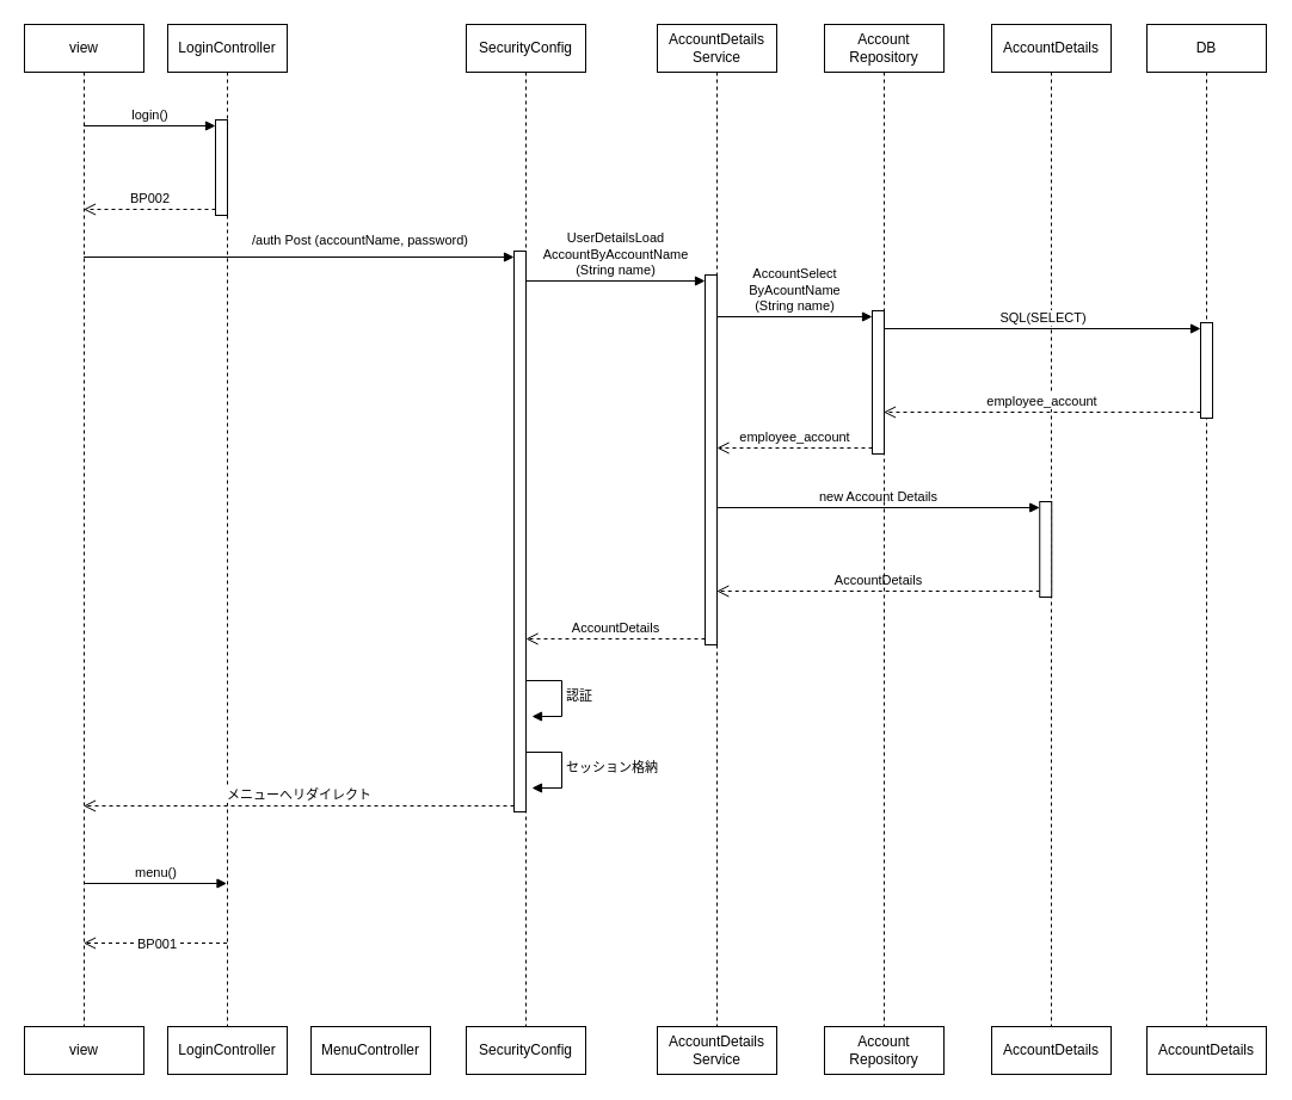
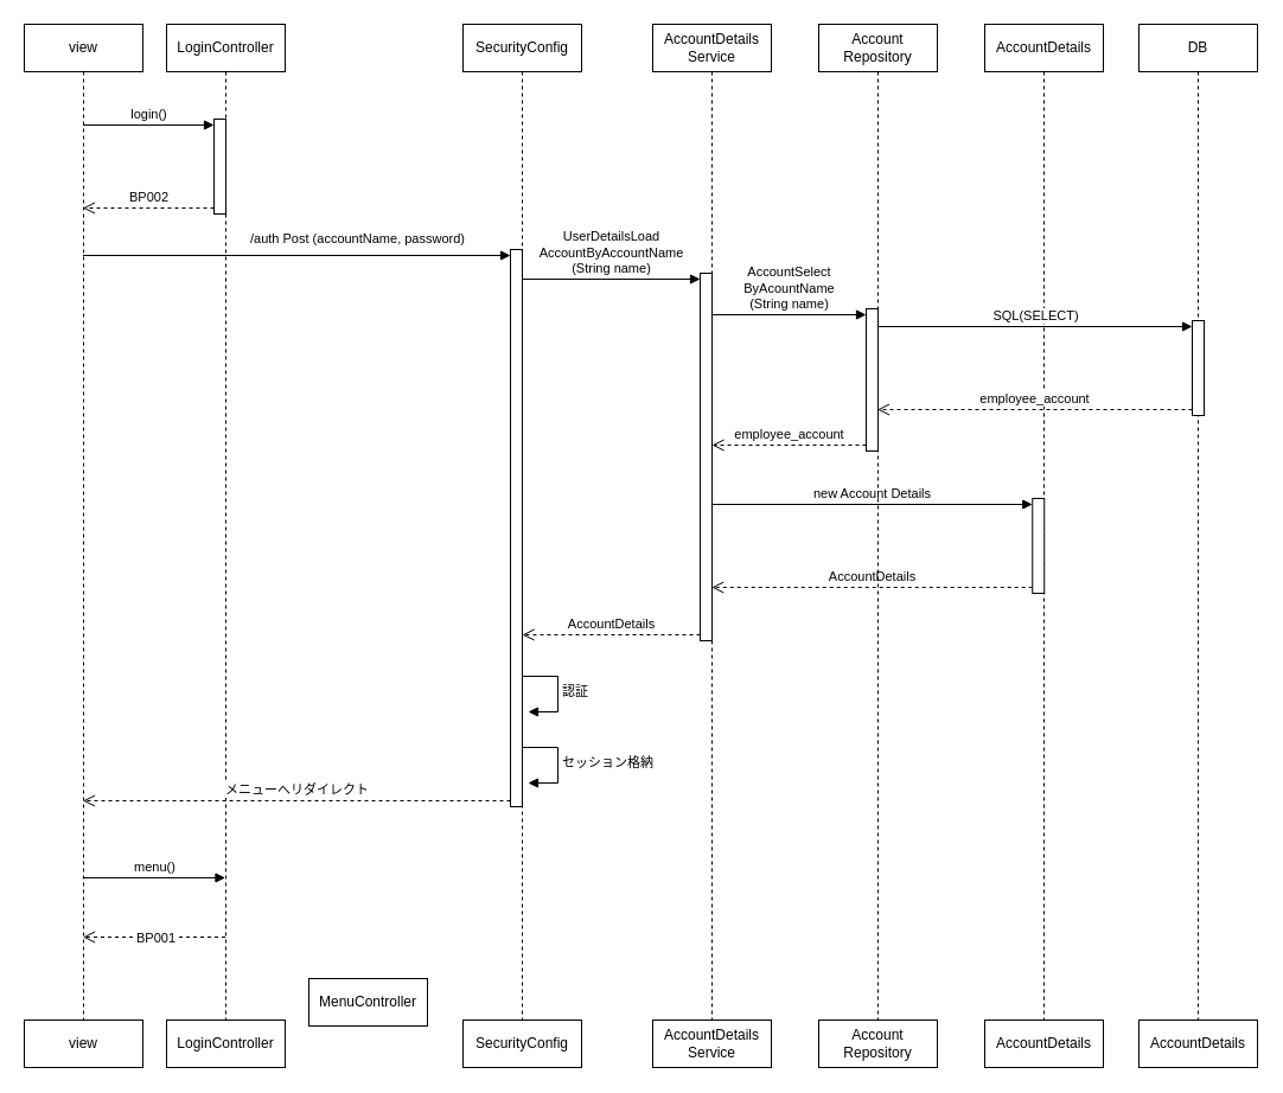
  <mxCell id="0" />
  <mxCell id="1" parent="0" />
  <mxCell id="2" value="DB" style="shape=umlLifeline;perimeter=lifelinePerimeter;whiteSpace=wrap;html=1;container=1;dropTarget=0;collapsible=0;recursiveResize=0;outlineConnect=0;portConstraint=eastwest;newEdgeStyle={&quot;curved&quot;:0,&quot;rounded&quot;:0};" parent="1" vertex="1"><mxGeometry x="960" y="20" width="100" height="840" as="geometry" /></mxCell>
  <mxCell id="3" value="" style="html=1;points=[[0,0,0,0,5],[0,1,0,0,-5],[1,0,0,0,5],[1,1,0,0,-5]];perimeter=orthogonalPerimeter;outlineConnect=0;targetShapes=umlLifeline;portConstraint=eastwest;newEdgeStyle={&quot;curved&quot;:0,&quot;rounded&quot;:0};" parent="2" vertex="1"><mxGeometry x="45" y="250" width="10" height="80" as="geometry" /></mxCell>
  <mxCell id="4" value="AccountDetails" style="shape=umlLifeline;perimeter=lifelinePerimeter;whiteSpace=wrap;html=1;container=1;dropTarget=0;collapsible=0;recursiveResize=0;outlineConnect=0;portConstraint=eastwest;newEdgeStyle={&quot;curved&quot;:0,&quot;rounded&quot;:0};" parent="1" vertex="1"><mxGeometry x="830" y="20" width="100" height="840" as="geometry" /></mxCell>
  <mxCell id="5" value="" style="html=1;points=[[0,0,0,0,5],[0,1,0,0,-5],[1,0,0,0,5],[1,1,0,0,-5]];perimeter=orthogonalPerimeter;outlineConnect=0;targetShapes=umlLifeline;portConstraint=eastwest;newEdgeStyle={&quot;curved&quot;:0,&quot;rounded&quot;:0};" parent="4" vertex="1"><mxGeometry x="40.25" y="400" width="10" height="80" as="geometry" /></mxCell>
  <mxCell id="6" value="new Account Details" style="html=1;verticalAlign=bottom;endArrow=block;curved=0;rounded=0;entryX=0;entryY=0;entryDx=0;entryDy=5;" parent="4" target="5" edge="1"><mxGeometry relative="1" as="geometry"><mxPoint x="-230.25" y="405" as="sourcePoint" /></mxGeometry></mxCell>
  <mxCell id="7" value="AccountDetails" style="html=1;verticalAlign=bottom;endArrow=open;dashed=1;endSize=8;curved=0;rounded=0;exitX=0;exitY=1;exitDx=0;exitDy=-5;" parent="4" source="5" edge="1"><mxGeometry relative="1" as="geometry"><mxPoint x="-230.25" y="475" as="targetPoint" /></mxGeometry></mxCell>
  <mxCell id="8" value="Account&lt;div&gt;Repository&lt;/div&gt;" style="shape=umlLifeline;perimeter=lifelinePerimeter;whiteSpace=wrap;html=1;container=1;dropTarget=0;collapsible=0;recursiveResize=0;outlineConnect=0;portConstraint=eastwest;newEdgeStyle={&quot;curved&quot;:0,&quot;rounded&quot;:0};" parent="1" vertex="1"><mxGeometry x="690" y="20" width="100" height="840" as="geometry" /></mxCell>
  <mxCell id="9" value="" style="html=1;points=[[0,0,0,0,5],[0,1,0,0,-5],[1,0,0,0,5],[1,1,0,0,-5]];perimeter=orthogonalPerimeter;outlineConnect=0;targetShapes=umlLifeline;portConstraint=eastwest;newEdgeStyle={&quot;curved&quot;:0,&quot;rounded&quot;:0};" parent="8" vertex="1"><mxGeometry x="40" y="240" width="10" height="120" as="geometry" /></mxCell>
  <mxCell id="10" value="AccountDetails&lt;div&gt;Service&lt;/div&gt;" style="shape=umlLifeline;perimeter=lifelinePerimeter;whiteSpace=wrap;html=1;container=1;dropTarget=0;collapsible=0;recursiveResize=0;outlineConnect=0;portConstraint=eastwest;newEdgeStyle={&quot;curved&quot;:0,&quot;rounded&quot;:0};" parent="1" vertex="1"><mxGeometry x="550" y="20" width="100" height="840" as="geometry" /></mxCell>
  <mxCell id="11" value="" style="html=1;points=[[0,0,0,0,5],[0,1,0,0,-5],[1,0,0,0,5],[1,1,0,0,-5]];perimeter=orthogonalPerimeter;outlineConnect=0;targetShapes=umlLifeline;portConstraint=eastwest;newEdgeStyle={&quot;curved&quot;:0,&quot;rounded&quot;:0};" parent="10" vertex="1"><mxGeometry x="40" y="210" width="10" height="310" as="geometry" /></mxCell>
  <mxCell id="12" value="SecurityConfig" style="shape=umlLifeline;perimeter=lifelinePerimeter;whiteSpace=wrap;html=1;container=1;dropTarget=0;collapsible=0;recursiveResize=0;outlineConnect=0;portConstraint=eastwest;newEdgeStyle={&quot;curved&quot;:0,&quot;rounded&quot;:0};" parent="1" vertex="1"><mxGeometry x="390" y="20" width="100" height="840" as="geometry" /></mxCell>
  <mxCell id="13" value="" style="html=1;points=[[0,0,0,0,5],[0,1,0,0,-5],[1,0,0,0,5],[1,1,0,0,-5]];perimeter=orthogonalPerimeter;outlineConnect=0;targetShapes=umlLifeline;portConstraint=eastwest;newEdgeStyle={&quot;curved&quot;:0,&quot;rounded&quot;:0};" parent="12" vertex="1"><mxGeometry x="40" y="190" width="10" height="470" as="geometry" /></mxCell>
  <mxCell id="14" value="LoginController" style="shape=umlLifeline;perimeter=lifelinePerimeter;whiteSpace=wrap;html=1;container=1;dropTarget=0;collapsible=0;recursiveResize=0;outlineConnect=0;portConstraint=eastwest;newEdgeStyle={&quot;curved&quot;:0,&quot;rounded&quot;:0};" parent="1" vertex="1"><mxGeometry x="140" y="20" width="100" height="840" as="geometry" /></mxCell>
  <mxCell id="15" value="" style="html=1;points=[[0,0,0,0,5],[0,1,0,0,-5],[1,0,0,0,5],[1,1,0,0,-5]];perimeter=orthogonalPerimeter;outlineConnect=0;targetShapes=umlLifeline;portConstraint=eastwest;newEdgeStyle={&quot;curved&quot;:0,&quot;rounded&quot;:0};" parent="14" vertex="1"><mxGeometry x="40" y="80" width="10" height="80" as="geometry" /></mxCell>
  <mxCell id="16" value="view" style="shape=umlLifeline;perimeter=lifelinePerimeter;whiteSpace=wrap;html=1;container=1;dropTarget=0;collapsible=0;recursiveResize=0;outlineConnect=0;portConstraint=eastwest;newEdgeStyle={&quot;curved&quot;:0,&quot;rounded&quot;:0};" parent="1" vertex="1"><mxGeometry x="20" y="20" width="100" height="840" as="geometry" /></mxCell>
  <mxCell id="17" value="login()" style="html=1;verticalAlign=bottom;endArrow=block;curved=0;rounded=0;entryX=0;entryY=0;entryDx=0;entryDy=5;" parent="1" source="16" target="15" edge="1"><mxGeometry relative="1" as="geometry"><mxPoint x="110" y="105" as="sourcePoint" /></mxGeometry></mxCell>
  <mxCell id="18" value="BP002" style="html=1;verticalAlign=bottom;endArrow=open;dashed=1;endSize=8;curved=0;rounded=0;exitX=0;exitY=1;exitDx=0;exitDy=-5;" parent="1" source="15" target="16" edge="1"><mxGeometry relative="1" as="geometry"><mxPoint x="110" y="175" as="targetPoint" /></mxGeometry></mxCell>
  <mxCell id="19" value="/auth Post (accountName, password)" style="html=1;verticalAlign=bottom;endArrow=block;curved=0;rounded=0;entryX=0;entryY=0;entryDx=0;entryDy=5;" parent="1" source="16" target="13" edge="1"><mxGeometry x="0.279" y="5" relative="1" as="geometry"><mxPoint x="350" y="215" as="sourcePoint" /><mxPoint as="offset" /></mxGeometry></mxCell>
  <mxCell id="20" value="メニューへリダイレクト" style="html=1;verticalAlign=bottom;endArrow=open;dashed=1;endSize=8;curved=0;rounded=0;exitX=0;exitY=1;exitDx=0;exitDy=-5;" parent="1" source="13" target="16" edge="1"><mxGeometry x="-0.001" relative="1" as="geometry"><mxPoint x="350" y="285" as="targetPoint" /><mxPoint as="offset" /></mxGeometry></mxCell>
  <mxCell id="21" value="UserDetails&lt;span style=&quot;background-color: light-dark(#ffffff, var(--ge-dark-color, #121212)); color: light-dark(rgb(0, 0, 0), rgb(255, 255, 255));&quot;&gt;Load&lt;/span&gt;&lt;div&gt;&lt;span style=&quot;background-color: light-dark(#ffffff, var(--ge-dark-color, #121212)); color: light-dark(rgb(0, 0, 0), rgb(255, 255, 255));&quot;&gt;Account&lt;/span&gt;&lt;span style=&quot;background-color: light-dark(#ffffff, var(--ge-dark-color, #121212)); color: light-dark(rgb(0, 0, 0), rgb(255, 255, 255));&quot;&gt;ByAccountName&lt;/span&gt;&lt;/div&gt;&lt;div&gt;&lt;span style=&quot;background-color: light-dark(#ffffff, var(--ge-dark-color, #121212)); color: light-dark(rgb(0, 0, 0), rgb(255, 255, 255));&quot;&gt;(String name)&lt;/span&gt;&lt;/div&gt;" style="html=1;verticalAlign=bottom;endArrow=block;curved=0;rounded=0;entryX=0;entryY=0;entryDx=0;entryDy=5;" parent="1" source="12" target="11" edge="1"><mxGeometry x="-0.003" relative="1" as="geometry"><mxPoint x="470" y="235" as="sourcePoint" /><mxPoint as="offset" /></mxGeometry></mxCell>
  <mxCell id="22" value="AccountDetails" style="html=1;verticalAlign=bottom;endArrow=open;dashed=1;endSize=8;curved=0;rounded=0;exitX=0;exitY=1;exitDx=0;exitDy=-5;" parent="1" source="11" target="13" edge="1"><mxGeometry relative="1" as="geometry"><mxPoint x="470" y="305" as="targetPoint" /></mxGeometry></mxCell>
  <mxCell id="23" value="AccountSelect&lt;div&gt;ByAcountName&lt;/div&gt;&lt;div&gt;(String name)&lt;/div&gt;" style="html=1;verticalAlign=bottom;endArrow=block;curved=0;rounded=0;entryX=0;entryY=0;entryDx=0;entryDy=5;" parent="1" source="10" target="9" edge="1"><mxGeometry relative="1" as="geometry"><mxPoint x="630" y="265" as="sourcePoint" /></mxGeometry></mxCell>
  <mxCell id="24" value="employee_account" style="html=1;verticalAlign=bottom;endArrow=open;dashed=1;endSize=8;curved=0;rounded=0;exitX=0;exitY=1;exitDx=0;exitDy=-5;" parent="1" source="9" target="11" edge="1"><mxGeometry relative="1" as="geometry"><mxPoint x="630" y="335" as="targetPoint" /></mxGeometry></mxCell>
  <mxCell id="25" value="SQL(SELECT)" style="html=1;verticalAlign=bottom;endArrow=block;curved=0;rounded=0;entryX=0;entryY=0;entryDx=0;entryDy=5;" parent="1" source="8" target="3" edge="1"><mxGeometry relative="1" as="geometry"><mxPoint x="800" y="285" as="sourcePoint" /></mxGeometry></mxCell>
  <mxCell id="26" value="employee_account" style="html=1;verticalAlign=bottom;endArrow=open;dashed=1;endSize=8;curved=0;rounded=0;exitX=0;exitY=1;exitDx=0;exitDy=-5;" parent="1" source="3" target="8" edge="1"><mxGeometry x="0.002" relative="1" as="geometry"><mxPoint x="800" y="355" as="targetPoint" /><mxPoint as="offset" /></mxGeometry></mxCell>
  <mxCell id="27" value="認証" style="html=1;align=left;spacingLeft=2;endArrow=block;rounded=0;edgeStyle=orthogonalEdgeStyle;curved=0;rounded=0;" parent="1" edge="1"><mxGeometry relative="1" as="geometry"><mxPoint x="440" y="570" as="sourcePoint" /><Array as="points"><mxPoint x="470" y="600" /></Array><mxPoint x="445" y="600" as="targetPoint" /></mxGeometry></mxCell>
  <mxCell id="28" value="セッション格納" style="html=1;align=left;spacingLeft=2;endArrow=block;rounded=0;edgeStyle=orthogonalEdgeStyle;curved=0;rounded=0;" parent="1" edge="1"><mxGeometry relative="1" as="geometry"><mxPoint x="440" y="630" as="sourcePoint" /><Array as="points"><mxPoint x="470" y="660" /></Array><mxPoint x="445" y="660" as="targetPoint" /></mxGeometry></mxCell>
  <mxCell id="29" value="menu()" style="html=1;verticalAlign=bottom;endArrow=block;curved=0;rounded=0;" parent="1" edge="1"><mxGeometry relative="1" as="geometry"><mxPoint x="69.5" y="740" as="sourcePoint" /><mxPoint x="189.5" y="740" as="targetPoint" /></mxGeometry></mxCell>
  <mxCell id="30" value="BP001" style="html=1;verticalAlign=bottom;endArrow=open;dashed=1;endSize=8;curved=0;rounded=0;" parent="1" edge="1"><mxGeometry x="-0.008" y="10" relative="1" as="geometry"><mxPoint x="69.5" y="790" as="targetPoint" /><mxPoint x="189.5" y="790" as="sourcePoint" /><mxPoint x="1" as="offset" /></mxGeometry></mxCell>
  <mxCell id="31" value="view" style="shape=umlLifeline;perimeter=lifelinePerimeter;whiteSpace=wrap;html=1;container=1;dropTarget=0;collapsible=0;recursiveResize=0;outlineConnect=0;portConstraint=eastwest;newEdgeStyle={&quot;curved&quot;:0,&quot;rounded&quot;:0};" parent="1" vertex="1"><mxGeometry x="20" y="860" width="100" height="40" as="geometry" /></mxCell>
  <mxCell id="32" value="LoginController" style="shape=umlLifeline;perimeter=lifelinePerimeter;whiteSpace=wrap;html=1;container=1;dropTarget=0;collapsible=0;recursiveResize=0;outlineConnect=0;portConstraint=eastwest;newEdgeStyle={&quot;curved&quot;:0,&quot;rounded&quot;:0};" parent="1" vertex="1"><mxGeometry x="140" y="860" width="100" height="40" as="geometry" /></mxCell>
  <mxCell id="33" value="AccountDetails&lt;div&gt;Service&lt;/div&gt;" style="shape=umlLifeline;perimeter=lifelinePerimeter;whiteSpace=wrap;html=1;container=1;dropTarget=0;collapsible=0;recursiveResize=0;outlineConnect=0;portConstraint=eastwest;newEdgeStyle={&quot;curved&quot;:0,&quot;rounded&quot;:0};" parent="1" vertex="1"><mxGeometry x="550" y="860" width="100" height="40" as="geometry" /></mxCell>
  <mxCell id="34" value="SecurityConfig" style="shape=umlLifeline;perimeter=lifelinePerimeter;whiteSpace=wrap;html=1;container=1;dropTarget=0;collapsible=0;recursiveResize=0;outlineConnect=0;portConstraint=eastwest;newEdgeStyle={&quot;curved&quot;:0,&quot;rounded&quot;:0};" parent="1" vertex="1"><mxGeometry x="390" y="860" width="100" height="40" as="geometry" /></mxCell>
- <mxCell id="35" value="MenuController" style="shape=umlLifeline;perimeter=lifelinePerimeter;whiteSpace=wrap;html=1;container=1;dropTarget=0;collapsible=0;recursiveResize=0;outlineConnect=0;portConstraint=eastwest;newEdgeStyle={&quot;curved&quot;:0,&quot;rounded&quot;:0};" parent="1" vertex="1"><mxGeometry x="260" y="860" width="100" height="40" as="geometry" /></mxCell>
+ <mxCell id="35" value="MenuController" style="shape=umlLifeline;perimeter=lifelinePerimeter;whiteSpace=wrap;html=1;container=1;dropTarget=0;collapsible=0;recursiveResize=0;outlineConnect=0;portConstraint=eastwest;newEdgeStyle={&quot;curved&quot;:0,&quot;rounded&quot;:0};" parent="1" vertex="1"><mxGeometry x="260" y="825" width="100" height="40" as="geometry" /></mxCell>
  <mxCell id="36" value="Account&lt;div&gt;Repository&lt;/div&gt;" style="shape=umlLifeline;perimeter=lifelinePerimeter;whiteSpace=wrap;html=1;container=1;dropTarget=0;collapsible=0;recursiveResize=0;outlineConnect=0;portConstraint=eastwest;newEdgeStyle={&quot;curved&quot;:0,&quot;rounded&quot;:0};" parent="1" vertex="1"><mxGeometry x="690" y="860" width="100" height="40" as="geometry" /></mxCell>
  <mxCell id="37" value="AccountDetails" style="shape=umlLifeline;perimeter=lifelinePerimeter;whiteSpace=wrap;html=1;container=1;dropTarget=0;collapsible=0;recursiveResize=0;outlineConnect=0;portConstraint=eastwest;newEdgeStyle={&quot;curved&quot;:0,&quot;rounded&quot;:0};" parent="1" vertex="1"><mxGeometry x="830" y="860" width="100" height="40" as="geometry" /></mxCell>
  <mxCell id="38" value="AccountDetails" style="shape=umlLifeline;perimeter=lifelinePerimeter;whiteSpace=wrap;html=1;container=1;dropTarget=0;collapsible=0;recursiveResize=0;outlineConnect=0;portConstraint=eastwest;newEdgeStyle={&quot;curved&quot;:0,&quot;rounded&quot;:0};" parent="1" vertex="1"><mxGeometry x="960" y="860" width="100" height="40" as="geometry" /></mxCell>
